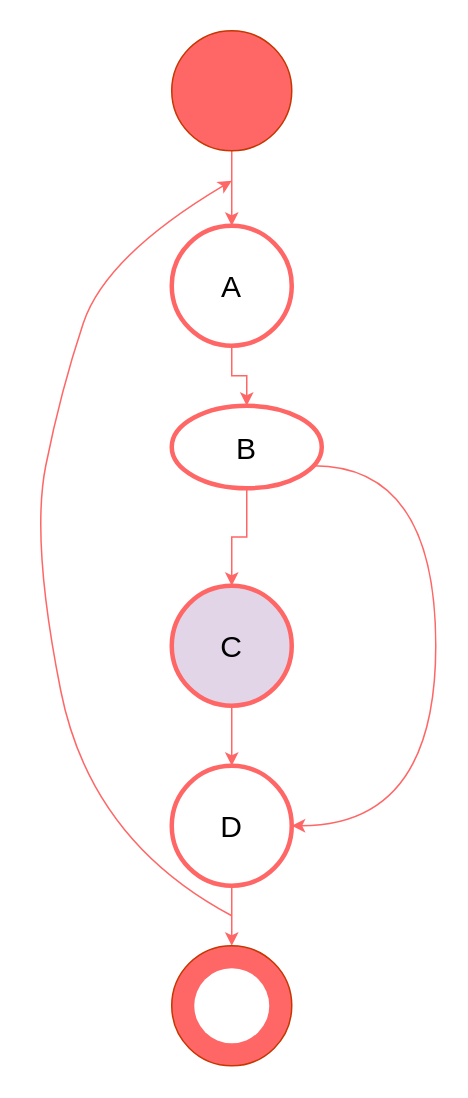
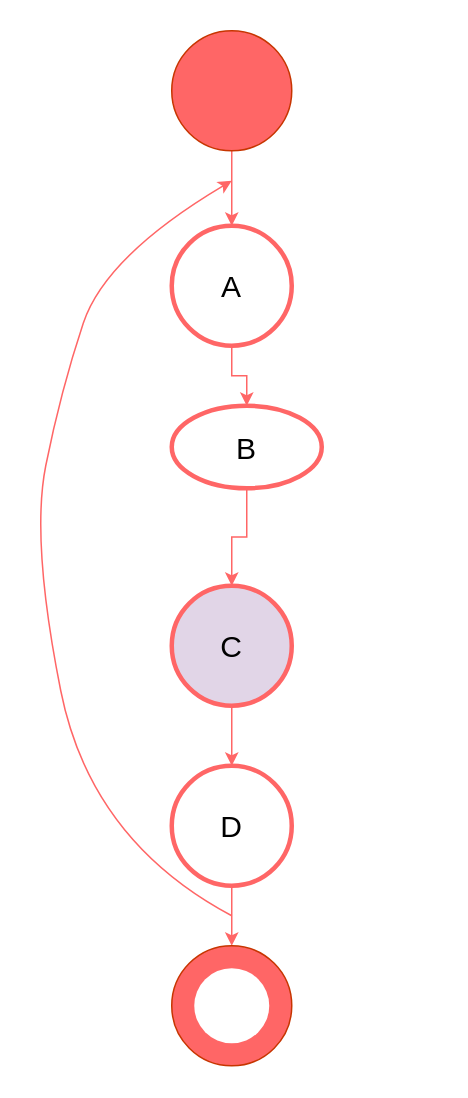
  <mxCell id="0" />
  <mxCell id="1" parent="0" />
  <mxCell id="2" style="edgeStyle=orthogonalEdgeStyle;rounded=0;orthogonalLoop=1;jettySize=auto;html=1;strokeColor=#FF6666;" edge="1" parent="1" source="3" target="5"><mxGeometry relative="1" as="geometry" /></mxCell>
  <mxCell id="3" value="" style="ellipse;whiteSpace=wrap;html=1;aspect=fixed;fillColor=#FF6666;fontColor=#000000;strokeColor=#C73500;" vertex="1" parent="1"><mxGeometry x="114" y="20" width="80" height="80" as="geometry" /></mxCell>
  <mxCell id="4" style="edgeStyle=orthogonalEdgeStyle;rounded=0;orthogonalLoop=1;jettySize=auto;html=1;strokeColor=#FF6666;" edge="1" parent="1" source="5" target="8"><mxGeometry relative="1" as="geometry" /></mxCell>
  <mxCell id="5" value="&lt;font style=&quot;font-size: 20px;&quot;&gt;A&lt;/font&gt;" style="ellipse;whiteSpace=wrap;html=1;aspect=fixed;strokeColor=#FF6666;fillColor=#FFFFFF;strokeWidth=3;" vertex="1" parent="1"><mxGeometry x="114" y="150" width="80" height="80" as="geometry" /></mxCell>
  <mxCell id="6" style="edgeStyle=orthogonalEdgeStyle;rounded=0;orthogonalLoop=1;jettySize=auto;html=1;strokeColor=#FF6666;" edge="1" parent="1" source="8" target="10"><mxGeometry relative="1" as="geometry" /></mxCell>
- <mxCell id="7" style="edgeStyle=orthogonalEdgeStyle;rounded=0;orthogonalLoop=1;jettySize=auto;html=1;curved=1;strokeColor=#FF6666;" edge="1" parent="1" source="8" target="12"><mxGeometry relative="1" as="geometry"><Array as="points"><mxPoint x="290" y="310" /><mxPoint x="290" y="550" /></Array></mxGeometry></mxCell>
  <mxCell id="8" value="&lt;font style=&quot;font-size: 20px;&quot;&gt;B&lt;/font&gt;" style="ellipse;whiteSpace=wrap;html=1;aspect=fixed;strokeColor=#FF6666;fillColor=#FFFFFF;strokeWidth=3;" vertex="1" parent="1"><mxGeometry x="114" y="270" width="100" height="55" as="geometry" /></mxCell>
  <mxCell id="9" style="edgeStyle=orthogonalEdgeStyle;rounded=0;orthogonalLoop=1;jettySize=auto;html=1;strokeColor=#FF6666;" edge="1" parent="1" source="10" target="12"><mxGeometry relative="1" as="geometry" /></mxCell>
  <mxCell id="10" value="&lt;font style=&quot;font-size: 20px;&quot;&gt;C&lt;/font&gt;" style="ellipse;whiteSpace=wrap;html=1;aspect=fixed;strokeColor=#FF6666;fillColor=#e1d5e7;strokeWidth=3;" vertex="1" parent="1"><mxGeometry x="114" y="390" width="80" height="80" as="geometry" /></mxCell>
  <mxCell id="11" style="edgeStyle=orthogonalEdgeStyle;rounded=0;orthogonalLoop=1;jettySize=auto;html=1;strokeColor=#FF6666;" edge="1" parent="1" source="12" target="13"><mxGeometry relative="1" as="geometry" /></mxCell>
  <mxCell id="12" value="&lt;font style=&quot;font-size: 20px;&quot;&gt;D&lt;/font&gt;" style="ellipse;whiteSpace=wrap;html=1;aspect=fixed;strokeColor=#FF6666;fillColor=#FFFFFF;strokeWidth=3;" vertex="1" parent="1"><mxGeometry x="114" y="510" width="80" height="80" as="geometry" /></mxCell>
  <mxCell id="13" value="" style="ellipse;whiteSpace=wrap;html=1;aspect=fixed;fillColor=#FF6666;fontColor=#000000;strokeColor=#C73500;" vertex="1" parent="1"><mxGeometry x="114" y="630" width="80" height="80" as="geometry" /></mxCell>
  <mxCell id="14" value="" style="ellipse;whiteSpace=wrap;html=1;aspect=fixed;fillColor=#FFFFFF;strokeColor=none;" vertex="1" parent="1"><mxGeometry x="129" y="645" width="50" height="50" as="geometry" /></mxCell>
  <mxCell id="15" value="" style="endArrow=classic;html=1;rounded=0;curved=1;strokeColor=#FF6666;" edge="1" parent="1"><mxGeometry width="50" height="50" relative="1" as="geometry"><mxPoint x="154" y="610" as="sourcePoint" /><mxPoint x="154" y="120" as="targetPoint" /><Array as="points"><mxPoint x="60" y="560" /><mxPoint x="20" y="360" /><mxPoint x="40" y="260" /><mxPoint x="70" y="170" /></Array></mxGeometry></mxCell>
